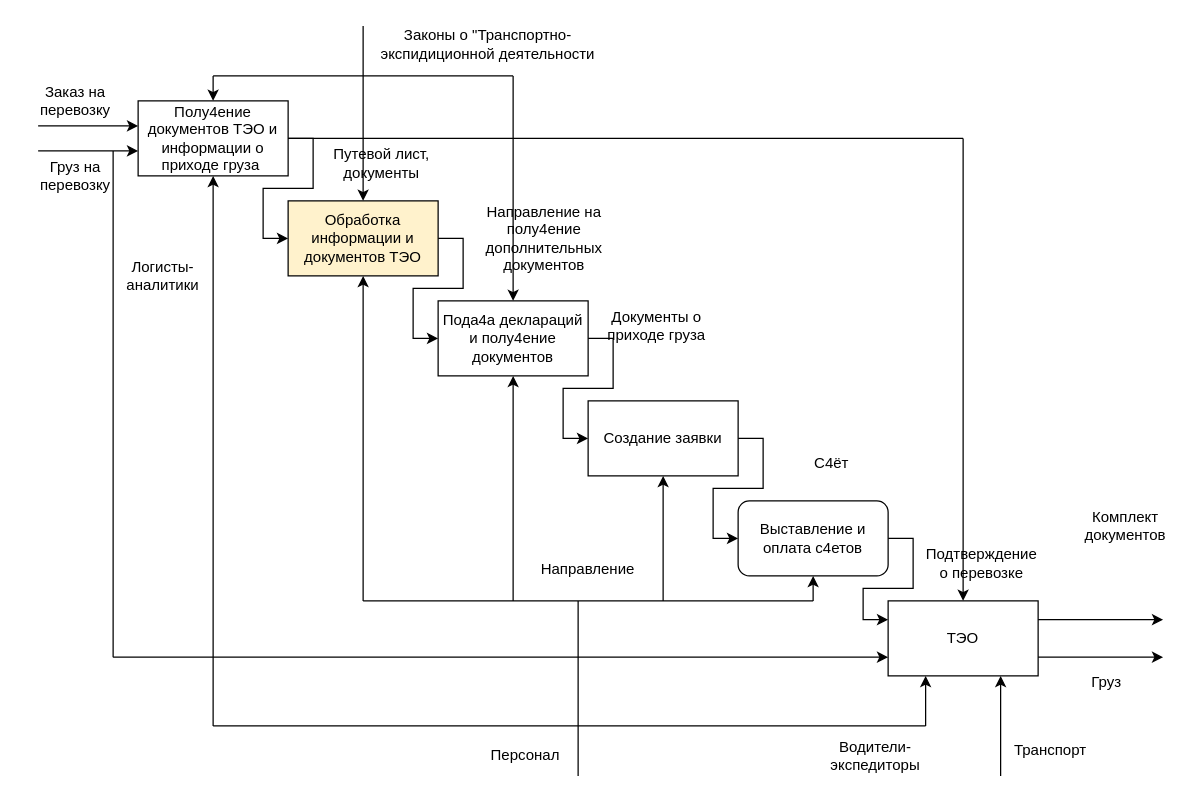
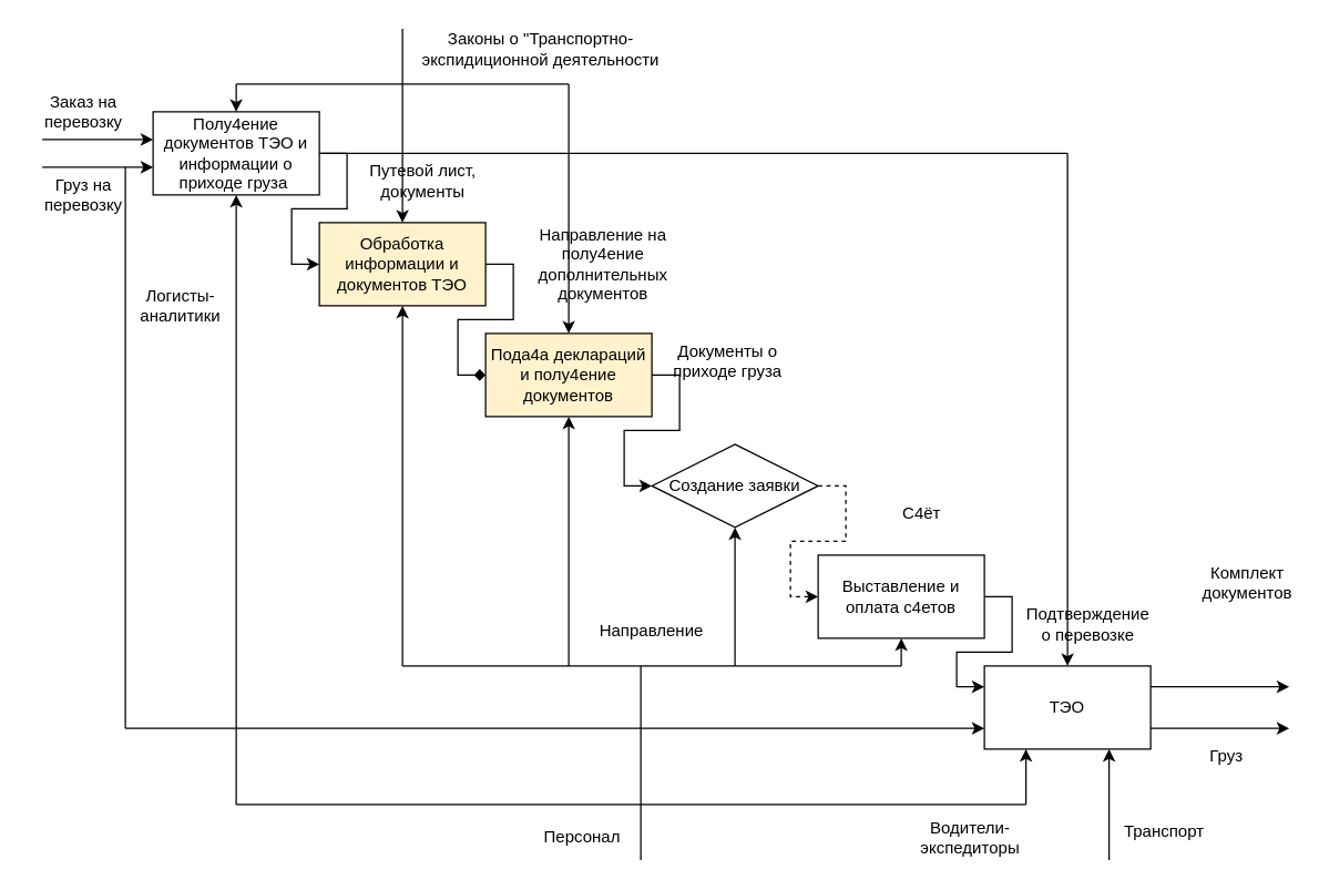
  <mxCell id="0" />
  <mxCell id="1" parent="0" />
  <mxCell id="2" style="edgeStyle=orthogonalEdgeStyle;rounded=0;orthogonalLoop=1;jettySize=auto;html=1;exitX=1;exitY=0.5;exitDx=0;exitDy=0;entryX=0;entryY=0.5;entryDx=0;entryDy=0;" edge="1" parent="1" source="3" target="5"><mxGeometry relative="1" as="geometry"><Array as="points"><mxPoint x="250" y="110" /><mxPoint x="250" y="150" /><mxPoint x="210" y="150" /><mxPoint x="210" y="190" /></Array></mxGeometry></mxCell>
  <mxCell id="3" value="Полу4ение документов ТЭО и информации о приходе груза&amp;nbsp;" style="rounded=0;whiteSpace=wrap;html=1;" vertex="1" parent="1"><mxGeometry x="110" y="80" width="120" height="60" as="geometry" /></mxCell>
- <mxCell id="4" style="edgeStyle=orthogonalEdgeStyle;rounded=0;orthogonalLoop=1;jettySize=auto;html=1;exitX=1;exitY=0.5;exitDx=0;exitDy=0;entryX=0;entryY=0.5;entryDx=0;entryDy=0;" edge="1" parent="1" source="5" target="7"><mxGeometry relative="1" as="geometry"><Array as="points"><mxPoint x="370" y="190" /><mxPoint x="370" y="230" /><mxPoint x="330" y="230" /><mxPoint x="330" y="270" /></Array></mxGeometry></mxCell>
+ <mxCell id="4" style="edgeStyle=orthogonalEdgeStyle;rounded=0;orthogonalLoop=1;jettySize=auto;html=1;exitX=1;exitY=0.5;exitDx=0;exitDy=0;entryX=0;entryY=0.5;entryDx=0;entryDy=0;endArrow=diamond;" edge="1" parent="1" source="5" target="7"><mxGeometry relative="1" as="geometry"><Array as="points"><mxPoint x="370" y="190" /><mxPoint x="370" y="230" /><mxPoint x="330" y="230" /><mxPoint x="330" y="270" /></Array></mxGeometry></mxCell>
  <mxCell id="5" value="Обработка информации и документов ТЭО" style="rounded=0;whiteSpace=wrap;html=1;fillColor=#fff2cc;" vertex="1" parent="1"><mxGeometry x="230" y="160" width="120" height="60" as="geometry" /></mxCell>
  <mxCell id="6" style="edgeStyle=orthogonalEdgeStyle;rounded=0;orthogonalLoop=1;jettySize=auto;html=1;exitX=1;exitY=0.5;exitDx=0;exitDy=0;entryX=0;entryY=0.5;entryDx=0;entryDy=0;" edge="1" parent="1" source="7" target="9"><mxGeometry relative="1" as="geometry"><Array as="points"><mxPoint x="490" y="270" /><mxPoint x="490" y="310" /><mxPoint x="450" y="310" /><mxPoint x="450" y="350" /></Array></mxGeometry></mxCell>
- <mxCell id="7" value="Пода4а деклараций и полу4ение документов" style="rounded=0;whiteSpace=wrap;html=1;" vertex="1" parent="1"><mxGeometry x="350" y="240" width="120" height="60" as="geometry" /></mxCell>
- <mxCell id="8" style="edgeStyle=orthogonalEdgeStyle;rounded=0;orthogonalLoop=1;jettySize=auto;html=1;exitX=1;exitY=0.5;exitDx=0;exitDy=0;entryX=0;entryY=0.5;entryDx=0;entryDy=0;" edge="1" parent="1" source="9" target="11"><mxGeometry relative="1" as="geometry"><Array as="points"><mxPoint x="610" y="350" /><mxPoint x="610" y="390" /><mxPoint x="570" y="390" /><mxPoint x="570" y="430" /></Array></mxGeometry></mxCell>
- <mxCell id="9" value="Создание заявки" style="rounded=0;whiteSpace=wrap;html=1;" vertex="1" parent="1"><mxGeometry x="470" y="320" width="120" height="60" as="geometry" /></mxCell>
+ <mxCell id="7" value="Пода4а деклараций и полу4ение документов" style="rounded=0;whiteSpace=wrap;html=1;fillColor=#fff2cc;" vertex="1" parent="1"><mxGeometry x="350" y="240" width="120" height="60" as="geometry" /></mxCell>
+ <mxCell id="8" style="edgeStyle=orthogonalEdgeStyle;rounded=0;orthogonalLoop=1;jettySize=auto;html=1;exitX=1;exitY=0.5;exitDx=0;exitDy=0;entryX=0;entryY=0.5;entryDx=0;entryDy=0;dashed=1;" edge="1" parent="1" source="9" target="11"><mxGeometry relative="1" as="geometry"><Array as="points"><mxPoint x="610" y="350" /><mxPoint x="610" y="390" /><mxPoint x="570" y="390" /><mxPoint x="570" y="430" /></Array></mxGeometry></mxCell>
+ <mxCell id="9" value="Создание заявки" style="rhombus;whiteSpace=wrap;html=1;" vertex="1" parent="1"><mxGeometry x="470" y="320" width="120" height="60" as="geometry" /></mxCell>
  <mxCell id="10" style="edgeStyle=orthogonalEdgeStyle;rounded=0;orthogonalLoop=1;jettySize=auto;html=1;exitX=1;exitY=0.5;exitDx=0;exitDy=0;entryX=0;entryY=0.25;entryDx=0;entryDy=0;" edge="1" parent="1" source="11" target="12"><mxGeometry relative="1" as="geometry"><Array as="points"><mxPoint x="730" y="430" /><mxPoint x="730" y="470" /><mxPoint x="690" y="470" /><mxPoint x="690" y="495" /></Array></mxGeometry></mxCell>
- <mxCell id="11" value="Выставление и оплата с4етов" style="whiteSpace=wrap;html=1;rounded=1;" vertex="1" parent="1"><mxGeometry x="590" y="400" width="120" height="60" as="geometry" /></mxCell>
+ <mxCell id="11" value="Выставление и оплата с4етов" style="rounded=0;whiteSpace=wrap;html=1;" vertex="1" parent="1"><mxGeometry x="590" y="400" width="120" height="60" as="geometry" /></mxCell>
  <mxCell id="12" value="ТЭО" style="rounded=0;whiteSpace=wrap;html=1;" vertex="1" parent="1"><mxGeometry x="710" y="480" width="120" height="60" as="geometry" /></mxCell>
  <mxCell id="13" value="" style="endArrow=classic;html=1;" edge="1" parent="1"><mxGeometry width="50" height="50" relative="1" as="geometry"><mxPoint x="30" y="100" as="sourcePoint" /><mxPoint x="110" y="100" as="targetPoint" /></mxGeometry></mxCell>
  <mxCell id="14" value="" style="endArrow=classic;html=1;" edge="1" parent="1"><mxGeometry width="50" height="50" relative="1" as="geometry"><mxPoint x="30" y="120" as="sourcePoint" /><mxPoint x="110" y="120" as="targetPoint" /><Array as="points"><mxPoint x="70" y="120" /></Array></mxGeometry></mxCell>
  <mxCell id="15" value="Заказ на перевозку" style="text;html=1;strokeColor=none;fillColor=none;align=center;verticalAlign=middle;whiteSpace=wrap;rounded=0;" vertex="1" parent="1"><mxGeometry x="20" y="70" width="80" height="20" as="geometry" /></mxCell>
  <mxCell id="16" value="Груз на перевозку" style="text;html=1;strokeColor=none;fillColor=none;align=center;verticalAlign=middle;whiteSpace=wrap;rounded=0;" vertex="1" parent="1"><mxGeometry x="20" y="130" width="80" height="20" as="geometry" /></mxCell>
  <mxCell id="17" value="" style="endArrow=classic;html=1;entryX=0;entryY=0.75;entryDx=0;entryDy=0;" edge="1" parent="1" target="12"><mxGeometry width="50" height="50" relative="1" as="geometry"><mxPoint x="90" y="525" as="sourcePoint" /><mxPoint x="640" y="520" as="targetPoint" /><Array as="points"><mxPoint x="400" y="525" /></Array></mxGeometry></mxCell>
  <mxCell id="18" value="" style="endArrow=none;html=1;" edge="1" parent="1"><mxGeometry width="50" height="50" relative="1" as="geometry"><mxPoint x="90" y="525" as="sourcePoint" /><mxPoint x="90" y="120" as="targetPoint" /></mxGeometry></mxCell>
  <mxCell id="19" value="" style="endArrow=none;html=1;" edge="1" parent="1"><mxGeometry width="50" height="50" relative="1" as="geometry"><mxPoint x="462" y="620" as="sourcePoint" /><mxPoint x="462" y="480" as="targetPoint" /></mxGeometry></mxCell>
  <mxCell id="20" value="" style="endArrow=none;html=1;" edge="1" parent="1"><mxGeometry width="50" height="50" relative="1" as="geometry"><mxPoint x="170" y="580" as="sourcePoint" /><mxPoint x="740" y="580" as="targetPoint" /></mxGeometry></mxCell>
  <mxCell id="21" value="" style="endArrow=classic;html=1;entryX=0.5;entryY=1;entryDx=0;entryDy=0;" edge="1" parent="1" target="3"><mxGeometry width="50" height="50" relative="1" as="geometry"><mxPoint x="170" y="580" as="sourcePoint" /><mxPoint x="270" y="380" as="targetPoint" /></mxGeometry></mxCell>
  <mxCell id="22" value="Логисты-аналитики" style="text;html=1;strokeColor=none;fillColor=none;align=center;verticalAlign=middle;whiteSpace=wrap;rounded=0;" vertex="1" parent="1"><mxGeometry x="100" y="180" width="60" height="80" as="geometry" /></mxCell>
  <mxCell id="23" value="" style="endArrow=classic;html=1;entryX=0.5;entryY=1;entryDx=0;entryDy=0;" edge="1" parent="1" target="5"><mxGeometry width="50" height="50" relative="1" as="geometry"><mxPoint x="290" y="480" as="sourcePoint" /><mxPoint x="360" y="390" as="targetPoint" /></mxGeometry></mxCell>
  <mxCell id="24" value="" style="endArrow=classic;html=1;entryX=0.25;entryY=1;entryDx=0;entryDy=0;" edge="1" parent="1" target="12"><mxGeometry width="50" height="50" relative="1" as="geometry"><mxPoint x="740" y="580" as="sourcePoint" /><mxPoint x="730" y="560" as="targetPoint" /></mxGeometry></mxCell>
  <mxCell id="25" value="Водители-экспедиторы" style="text;html=1;strokeColor=none;fillColor=none;align=center;verticalAlign=middle;whiteSpace=wrap;rounded=0;" vertex="1" parent="1"><mxGeometry x="665" y="589" width="70" height="30" as="geometry" /></mxCell>
  <mxCell id="26" value="" style="endArrow=classic;html=1;entryX=0.5;entryY=1;entryDx=0;entryDy=0;" edge="1" parent="1" target="7"><mxGeometry width="50" height="50" relative="1" as="geometry"><mxPoint x="410" y="480" as="sourcePoint" /><mxPoint x="400" y="400" as="targetPoint" /></mxGeometry></mxCell>
  <mxCell id="27" value="" style="endArrow=classic;html=1;entryX=0.5;entryY=1;entryDx=0;entryDy=0;" edge="1" parent="1" target="9"><mxGeometry width="50" height="50" relative="1" as="geometry"><mxPoint x="530" y="480" as="sourcePoint" /><mxPoint x="440" y="440" as="targetPoint" /></mxGeometry></mxCell>
  <mxCell id="28" value="" style="endArrow=classic;html=1;entryX=0.5;entryY=1;entryDx=0;entryDy=0;" edge="1" parent="1" target="11"><mxGeometry width="50" height="50" relative="1" as="geometry"><mxPoint x="650" y="480" as="sourcePoint" /><mxPoint x="560" y="450" as="targetPoint" /></mxGeometry></mxCell>
  <mxCell id="29" value="" style="endArrow=none;html=1;" edge="1" parent="1"><mxGeometry width="50" height="50" relative="1" as="geometry"><mxPoint x="290" y="480" as="sourcePoint" /><mxPoint x="650" y="480" as="targetPoint" /></mxGeometry></mxCell>
  <mxCell id="30" value="Направление" style="text;html=1;strokeColor=none;fillColor=none;align=center;verticalAlign=middle;whiteSpace=wrap;rounded=0;" vertex="1" parent="1"><mxGeometry x="420" y="440" width="100" height="30" as="geometry" /></mxCell>
  <mxCell id="31" value="Персонал" style="text;html=1;strokeColor=none;fillColor=none;align=center;verticalAlign=middle;whiteSpace=wrap;rounded=0;" vertex="1" parent="1"><mxGeometry x="390" y="594" width="60" height="20" as="geometry" /></mxCell>
  <mxCell id="32" value="Путевой лист, документы" style="text;html=1;strokeColor=none;fillColor=none;align=center;verticalAlign=middle;whiteSpace=wrap;rounded=0;" vertex="1" parent="1"><mxGeometry x="260" y="110" width="90" height="40" as="geometry" /></mxCell>
  <mxCell id="33" value="Подтверждение о перевозке" style="text;html=1;strokeColor=none;fillColor=none;align=center;verticalAlign=middle;whiteSpace=wrap;rounded=0;" vertex="1" parent="1"><mxGeometry x="740" y="430" width="90" height="40" as="geometry" /></mxCell>
  <mxCell id="34" value="С4ёт" style="text;html=1;strokeColor=none;fillColor=none;align=center;verticalAlign=middle;whiteSpace=wrap;rounded=0;" vertex="1" parent="1"><mxGeometry x="620" y="350" width="90" height="40" as="geometry" /></mxCell>
  <mxCell id="35" value="Документы о приходе груза" style="text;html=1;strokeColor=none;fillColor=none;align=center;verticalAlign=middle;whiteSpace=wrap;rounded=0;" vertex="1" parent="1"><mxGeometry x="480" y="240" width="90" height="40" as="geometry" /></mxCell>
  <mxCell id="36" value="Направление на полу4ение дополнительных документов" style="text;html=1;strokeColor=none;fillColor=none;align=center;verticalAlign=middle;whiteSpace=wrap;rounded=0;" vertex="1" parent="1"><mxGeometry x="390" y="170" width="90" height="40" as="geometry" /></mxCell>
  <mxCell id="37" value="" style="endArrow=classic;html=1;entryX=0.5;entryY=0;entryDx=0;entryDy=0;" edge="1" parent="1" target="12"><mxGeometry width="50" height="50" relative="1" as="geometry"><mxPoint x="770" y="110" as="sourcePoint" /><mxPoint x="710" y="180" as="targetPoint" /></mxGeometry></mxCell>
  <mxCell id="38" value="" style="endArrow=none;html=1;exitX=1;exitY=0.5;exitDx=0;exitDy=0;" edge="1" parent="1" source="3"><mxGeometry width="50" height="50" relative="1" as="geometry"><mxPoint x="520" y="160" as="sourcePoint" /><mxPoint x="770" y="110" as="targetPoint" /></mxGeometry></mxCell>
  <mxCell id="39" value="" style="endArrow=classic;html=1;entryX=0.75;entryY=1;entryDx=0;entryDy=0;" edge="1" parent="1" target="12"><mxGeometry width="50" height="50" relative="1" as="geometry"><mxPoint x="800" y="620" as="sourcePoint" /><mxPoint x="830" y="570" as="targetPoint" /></mxGeometry></mxCell>
  <mxCell id="40" value="Транспорт" style="text;html=1;strokeColor=none;fillColor=none;align=center;verticalAlign=middle;whiteSpace=wrap;rounded=0;" vertex="1" parent="1"><mxGeometry x="810" y="580" width="60" height="40" as="geometry" /></mxCell>
  <mxCell id="41" value="" style="endArrow=classic;html=1;exitX=1;exitY=0.25;exitDx=0;exitDy=0;" edge="1" parent="1" source="12"><mxGeometry width="50" height="50" relative="1" as="geometry"><mxPoint y="610" as="sourcePoint" x="50" /><mxPoint x="930" y="495" as="targetPoint" /></mxGeometry></mxCell>
  <mxCell id="42" value="" style="endArrow=classic;html=1;exitX=1;exitY=0.75;exitDx=0;exitDy=0;" edge="1" parent="1" source="12"><mxGeometry width="50" height="50" relative="1" as="geometry"><mxPoint x="900" y="580" as="sourcePoint" /><mxPoint x="930" y="525" as="targetPoint" /></mxGeometry></mxCell>
  <mxCell id="43" value="Комплект документов" style="text;html=1;strokeColor=none;fillColor=none;align=center;verticalAlign=middle;whiteSpace=wrap;rounded=0;" vertex="1" parent="1"><mxGeometry x="870" y="405" width="60" height="30" as="geometry" /></mxCell>
  <mxCell id="44" value="Груз" style="text;html=1;strokeColor=none;fillColor=none;align=center;verticalAlign=middle;whiteSpace=wrap;rounded=0;" vertex="1" parent="1"><mxGeometry x="850" y="530" width="70" height="30" as="geometry" /></mxCell>
  <mxCell id="45" value="" style="endArrow=classic;html=1;entryX=0.5;entryY=0;entryDx=0;entryDy=0;" edge="1" parent="1" target="3"><mxGeometry width="50" height="50" relative="1" as="geometry"><mxPoint x="170" y="60" as="sourcePoint" /><mxPoint x="360" y="10" as="targetPoint" /></mxGeometry></mxCell>
  <mxCell id="46" value="" style="endArrow=classic;html=1;entryX=0.5;entryY=0;entryDx=0;entryDy=0;" edge="1" parent="1" target="5"><mxGeometry width="50" height="50" relative="1" as="geometry"><mxPoint x="290" as="sourcePoint" y="20" /><mxPoint x="410" y="30" as="targetPoint" /></mxGeometry></mxCell>
  <mxCell id="47" value="" style="endArrow=classic;html=1;entryX=0.5;entryY=0;entryDx=0;entryDy=0;" edge="1" parent="1" target="7"><mxGeometry width="50" height="50" relative="1" as="geometry"><mxPoint x="410" y="60" as="sourcePoint" /><mxPoint x="480" y="30" as="targetPoint" /></mxGeometry></mxCell>
  <mxCell id="48" value="" style="endArrow=none;html=1;" edge="1" parent="1"><mxGeometry width="50" height="50" relative="1" as="geometry"><mxPoint x="170" y="60" as="sourcePoint" /><mxPoint x="410" y="60" as="targetPoint" /></mxGeometry></mxCell>
  <mxCell id="49" value="Законы о &quot;Транспортно-экспидиционной деятельности" style="text;html=1;strokeColor=none;fillColor=none;align=center;verticalAlign=middle;whiteSpace=wrap;rounded=0;" vertex="1" parent="1"><mxGeometry x="290" width="200" height="30" as="geometry" y="20" /></mxCell>
